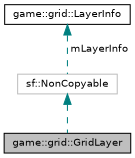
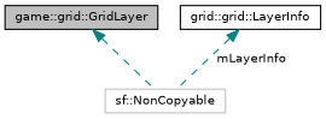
  digraph {
    node [color=black fillcolor=white fontname=Helvetica fontsize=10 shape=record style=filled]
    edge [color=teal dir=back fontname=Helvetica fontsize=10 labelfontname=Helvetica labelfontsize=10 style=dashed]
    n1 [fillcolor=grey75 fontcolor=black height=0.2 label="game::grid::GridLayer" width=0.4]
    n2 [color=grey75 height=0.2 label="sf::NonCopyable" width=0.4]
-   n3 [height=0.2 label="game::grid::LayerInfo" width=0.4]
-   n2 -> n1
+   n3 [height=0.2 label="grid::grid::LayerInfo" width=0.4]
+   n1 -> n2
    n3 -> n2 [label=" mLayerInfo"]
  }
